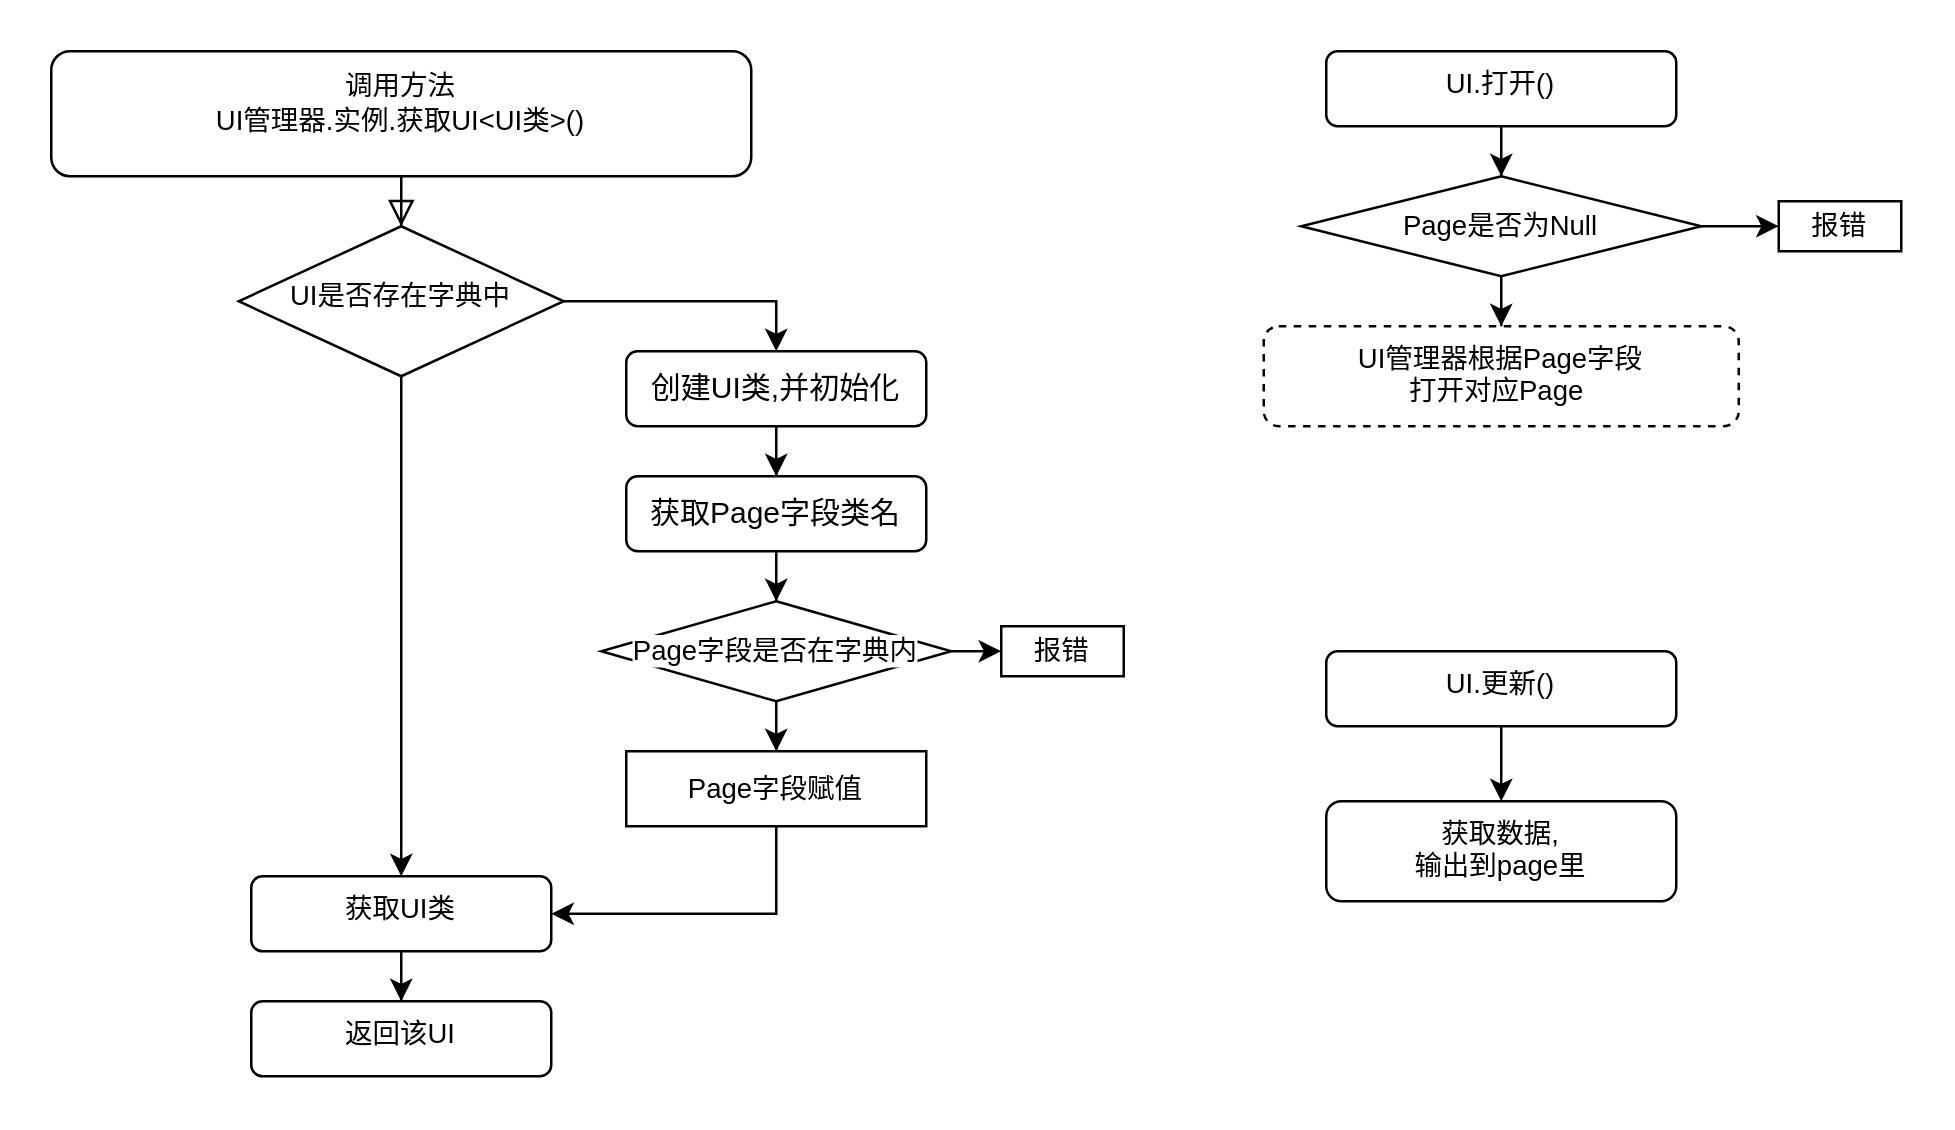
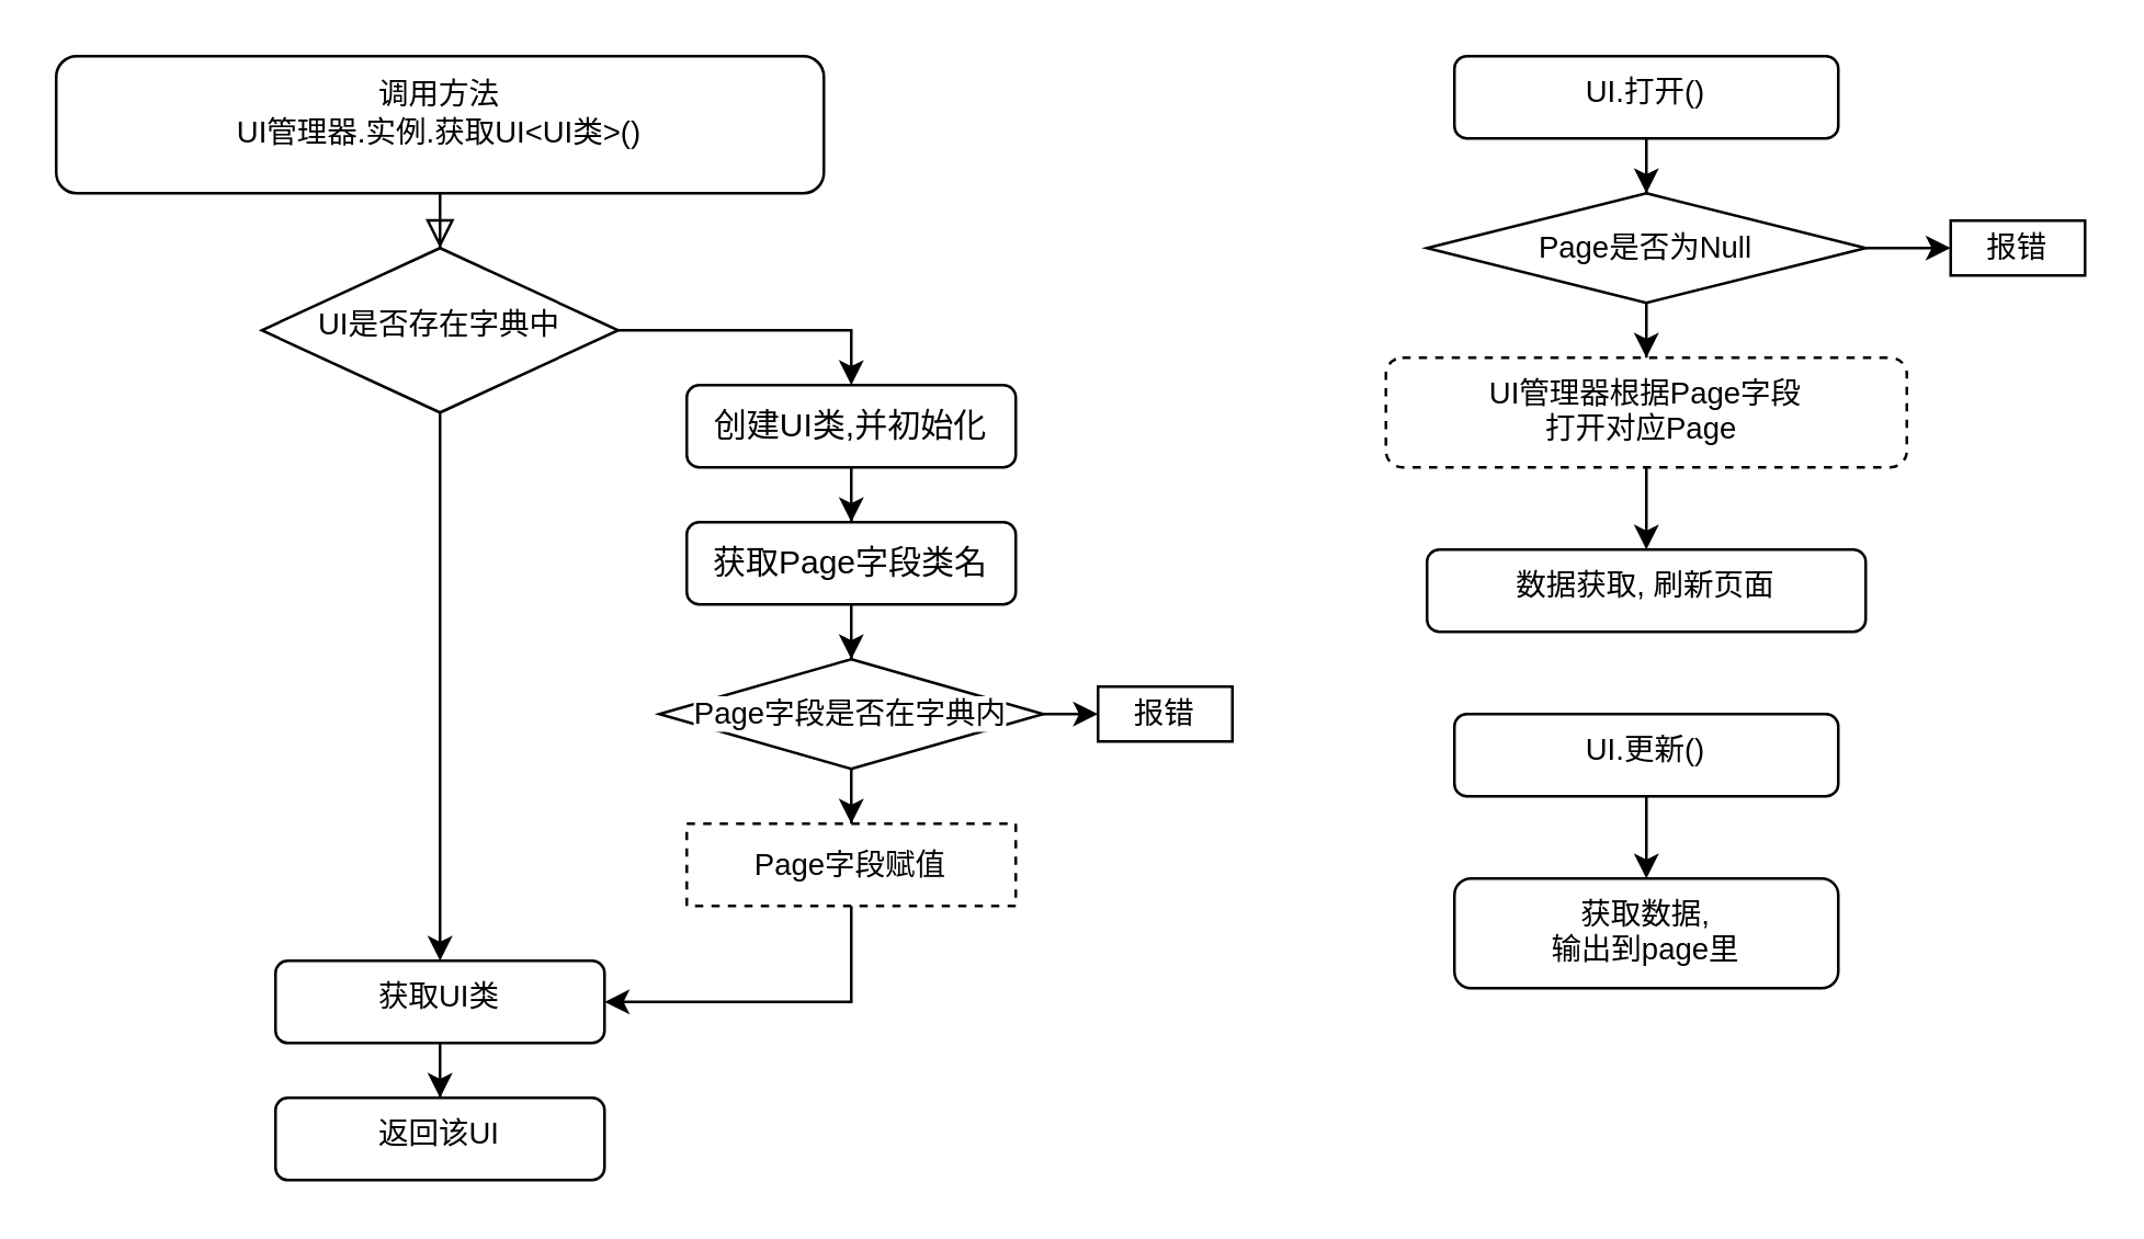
  <mxCell id="0" />
  <mxCell id="1" parent="0" />
  <mxCell id="2" value="" style="rounded=0;html=1;jettySize=auto;orthogonalLoop=1;fontSize=11;endArrow=block;endFill=0;endSize=8;strokeWidth=1;shadow=0;labelBackgroundColor=none;edgeStyle=orthogonalEdgeStyle;" parent="1" source="3" target="6" edge="1"><mxGeometry relative="1" as="geometry" /></mxCell>
  <mxCell id="3" value="&lt;font style=&quot;font-size: 11px&quot;&gt;调用方法&lt;br style=&quot;font-size: 11px&quot;&gt;UI管理器.实例.获取UI&amp;lt;UI类&amp;gt;()&lt;br&gt;&lt;br&gt;&lt;/font&gt;" style="rounded=1;whiteSpace=wrap;html=1;fontSize=12;glass=0;strokeWidth=1;shadow=0;fillColor=default;strokeColor=default;fontColor=default;verticalAlign=top;" parent="1" vertex="1"><mxGeometry x="20" y="20" width="280" height="50" as="geometry" /></mxCell>
  <mxCell id="4" style="edgeStyle=orthogonalEdgeStyle;rounded=0;orthogonalLoop=1;jettySize=auto;html=1;entryX=0.5;entryY=0;entryDx=0;entryDy=0;labelBackgroundColor=default;fontSize=11;fontColor=default;strokeColor=default;" edge="1" parent="1" source="6" target="10"><mxGeometry relative="1" as="geometry" /></mxCell>
  <mxCell id="5" style="edgeStyle=orthogonalEdgeStyle;rounded=0;orthogonalLoop=1;jettySize=auto;html=1;entryX=0.5;entryY=0;entryDx=0;entryDy=0;labelBackgroundColor=default;fontSize=11;fontColor=default;strokeColor=default;" edge="1" parent="1" source="6" target="8"><mxGeometry relative="1" as="geometry" /></mxCell>
  <mxCell id="6" value="&lt;font style=&quot;font-size: 11px&quot;&gt;UI是否存在字典中&lt;/font&gt;" style="rhombus;whiteSpace=wrap;html=1;shadow=0;fontFamily=Helvetica;fontSize=12;align=center;strokeWidth=1;spacing=6;spacingTop=-4;fillColor=default;strokeColor=default;fontColor=default;" parent="1" vertex="1"><mxGeometry x="95" y="90" width="130" height="60" as="geometry" /></mxCell>
  <mxCell id="7" value="" style="edgeStyle=orthogonalEdgeStyle;rounded=0;orthogonalLoop=1;jettySize=auto;html=1;labelBackgroundColor=default;fontSize=11;fontColor=default;strokeColor=default;" edge="1" parent="1" source="8" target="24"><mxGeometry relative="1" as="geometry" /></mxCell>
  <mxCell id="8" value="创建UI类,并初始化" style="rounded=1;whiteSpace=wrap;html=1;fontSize=12;glass=0;strokeWidth=1;shadow=0;fillColor=default;strokeColor=default;fontColor=default;" parent="1" vertex="1"><mxGeometry x="250" y="140" width="120" height="30" as="geometry" /></mxCell>
  <mxCell id="9" style="edgeStyle=orthogonalEdgeStyle;rounded=0;orthogonalLoop=1;jettySize=auto;html=1;labelBackgroundColor=default;fontSize=11;fontColor=default;strokeColor=default;entryX=0.5;entryY=0;entryDx=0;entryDy=0;" edge="1" parent="1" source="10" target="11"><mxGeometry relative="1" as="geometry"><mxPoint x="160" y="440" as="targetPoint" /></mxGeometry></mxCell>
  <mxCell id="10" value="获取UI类" style="rounded=1;whiteSpace=wrap;html=1;fontSize=11;fontColor=default;strokeColor=default;fillColor=default;align=center;verticalAlign=top;labelBackgroundColor=default;" vertex="1" parent="1"><mxGeometry x="100" y="350" width="120" height="30" as="geometry" /></mxCell>
  <mxCell id="11" value="返回该UI" style="rounded=1;whiteSpace=wrap;html=1;fontSize=11;fontColor=default;strokeColor=default;fillColor=default;align=center;verticalAlign=top;labelBackgroundColor=default;" vertex="1" parent="1"><mxGeometry x="100" y="400" width="120" height="30" as="geometry" /></mxCell>
  <mxCell id="12" value="" style="edgeStyle=orthogonalEdgeStyle;rounded=0;orthogonalLoop=1;jettySize=auto;html=1;labelBackgroundColor=default;fontSize=11;fontColor=default;strokeColor=default;" edge="1" parent="1" source="13" target="18"><mxGeometry relative="1" as="geometry" /></mxCell>
  <mxCell id="13" value="UI.打开()" style="rounded=1;whiteSpace=wrap;html=1;labelBackgroundColor=default;fontSize=11;fontColor=default;strokeColor=default;fillColor=default;align=center;verticalAlign=top;" vertex="1" parent="1"><mxGeometry x="530" y="20" width="140" height="30" as="geometry" /></mxCell>
+ <mxCell id="14" value="" style="edgeStyle=orthogonalEdgeStyle;rounded=0;orthogonalLoop=1;jettySize=auto;html=1;labelBackgroundColor=default;fontSize=11;fontColor=default;strokeColor=default;" edge="1" parent="1" source="15" target="20"><mxGeometry relative="1" as="geometry" /></mxCell>
  <mxCell id="15" value="UI管理器根据Page字段&lt;br&gt;打开对应Page&amp;nbsp;" style="rounded=1;whiteSpace=wrap;html=1;labelBackgroundColor=default;fontSize=11;fontColor=default;strokeColor=default;fillColor=default;align=center;verticalAlign=top;dashed=1;" vertex="1" parent="1"><mxGeometry x="505" y="130" width="190" height="40" as="geometry" /></mxCell>
  <mxCell id="16" value="" style="edgeStyle=orthogonalEdgeStyle;rounded=0;orthogonalLoop=1;jettySize=auto;html=1;labelBackgroundColor=default;fontSize=11;fontColor=default;strokeColor=default;" edge="1" parent="1" source="18" target="15"><mxGeometry relative="1" as="geometry" /></mxCell>
  <mxCell id="17" value="" style="edgeStyle=orthogonalEdgeStyle;rounded=0;orthogonalLoop=1;jettySize=auto;html=1;labelBackgroundColor=default;fontSize=11;fontColor=default;strokeColor=default;" edge="1" parent="1" source="18" target="19"><mxGeometry relative="1" as="geometry" /></mxCell>
  <mxCell id="18" value="Page是否为Null" style="rhombus;whiteSpace=wrap;html=1;labelBackgroundColor=default;fontSize=11;fontColor=default;strokeColor=default;fillColor=default;align=center;verticalAlign=middle;" vertex="1" parent="1"><mxGeometry x="520" y="70" width="160" height="40" as="geometry" /></mxCell>
  <mxCell id="19" value="报错" style="whiteSpace=wrap;html=1;fontSize=11;labelBackgroundColor=default;fillColor=default;strokeColor=default;fontColor=default;" vertex="1" parent="1"><mxGeometry x="711" y="80" width="49" height="20" as="geometry" /></mxCell>
+ <mxCell id="20" value="数据获取, 刷新页面" style="whiteSpace=wrap;html=1;rounded=1;fontSize=11;verticalAlign=top;labelBackgroundColor=default;fillColor=default;strokeColor=default;fontColor=default;" vertex="1" parent="1"><mxGeometry x="520" y="200" width="160" height="30" as="geometry" /></mxCell>
  <mxCell id="21" value="" style="edgeStyle=orthogonalEdgeStyle;rounded=0;orthogonalLoop=1;jettySize=auto;html=1;labelBackgroundColor=default;fontSize=11;fontColor=default;strokeColor=default;" edge="1" parent="1" source="22" target="31"><mxGeometry relative="1" as="geometry" /></mxCell>
  <mxCell id="22" value="UI.更新()" style="rounded=1;whiteSpace=wrap;html=1;labelBackgroundColor=default;fontSize=11;fontColor=default;strokeColor=default;fillColor=default;align=center;verticalAlign=top;" vertex="1" parent="1"><mxGeometry x="530" y="260" width="140" height="30" as="geometry" /></mxCell>
  <mxCell id="23" value="" style="edgeStyle=orthogonalEdgeStyle;rounded=0;orthogonalLoop=1;jettySize=auto;html=1;labelBackgroundColor=default;fontSize=11;fontColor=default;strokeColor=default;" edge="1" parent="1" source="24" target="27"><mxGeometry relative="1" as="geometry" /></mxCell>
  <mxCell id="24" value="获取Page字段类名" style="whiteSpace=wrap;html=1;rounded=1;shadow=0;strokeWidth=1;glass=0;fillColor=default;strokeColor=default;fontColor=default;" vertex="1" parent="1"><mxGeometry x="250" y="190" width="120" height="30" as="geometry" /></mxCell>
  <mxCell id="25" value="" style="edgeStyle=orthogonalEdgeStyle;rounded=0;orthogonalLoop=1;jettySize=auto;html=1;labelBackgroundColor=default;fontSize=11;fontColor=default;strokeColor=default;" edge="1" parent="1" source="27" target="29"><mxGeometry relative="1" as="geometry" /></mxCell>
  <mxCell id="26" style="edgeStyle=orthogonalEdgeStyle;rounded=0;orthogonalLoop=1;jettySize=auto;html=1;exitX=1;exitY=0.5;exitDx=0;exitDy=0;labelBackgroundColor=default;fontSize=11;fontColor=default;strokeColor=default;" edge="1" parent="1" source="27"><mxGeometry relative="1" as="geometry"><mxPoint x="400" y="260.069" as="targetPoint" /></mxGeometry></mxCell>
  <mxCell id="27" value="Page字段是否在字典内" style="rhombus;whiteSpace=wrap;html=1;labelBackgroundColor=default;fontSize=11;fontColor=default;strokeColor=default;fillColor=default;align=center;verticalAlign=middle;" vertex="1" parent="1"><mxGeometry x="240" y="240" width="140" height="40" as="geometry" /></mxCell>
  <mxCell id="28" style="edgeStyle=orthogonalEdgeStyle;rounded=0;orthogonalLoop=1;jettySize=auto;html=1;entryX=1;entryY=0.5;entryDx=0;entryDy=0;labelBackgroundColor=default;fontSize=11;fontColor=default;strokeColor=default;" edge="1" parent="1" source="29" target="10"><mxGeometry relative="1" as="geometry"><Array as="points"><mxPoint x="310" y="365" /></Array></mxGeometry></mxCell>
- <mxCell id="29" value="Page字段赋值" style="whiteSpace=wrap;html=1;fontSize=11;labelBackgroundColor=default;fillColor=default;strokeColor=default;fontColor=default;" vertex="1" parent="1"><mxGeometry x="250" y="300" width="120" height="30" as="geometry" /></mxCell>
+ <mxCell id="29" value="Page字段赋值" style="whiteSpace=wrap;html=1;fontSize=11;labelBackgroundColor=default;fillColor=default;strokeColor=default;fontColor=default;dashed=1;" vertex="1" parent="1"><mxGeometry x="250" y="300" width="120" height="30" as="geometry" /></mxCell>
  <mxCell id="30" value="报错" style="whiteSpace=wrap;html=1;fontSize=11;labelBackgroundColor=default;fillColor=default;strokeColor=default;fontColor=default;" vertex="1" parent="1"><mxGeometry x="400" y="250" width="49" height="20" as="geometry" /></mxCell>
  <mxCell id="31" value="获取数据,&lt;br&gt;输出到page里" style="whiteSpace=wrap;html=1;rounded=1;fontSize=11;verticalAlign=top;labelBackgroundColor=default;fillColor=default;strokeColor=default;fontColor=default;" vertex="1" parent="1"><mxGeometry x="530" y="320" width="140" height="40" as="geometry" /></mxCell>
